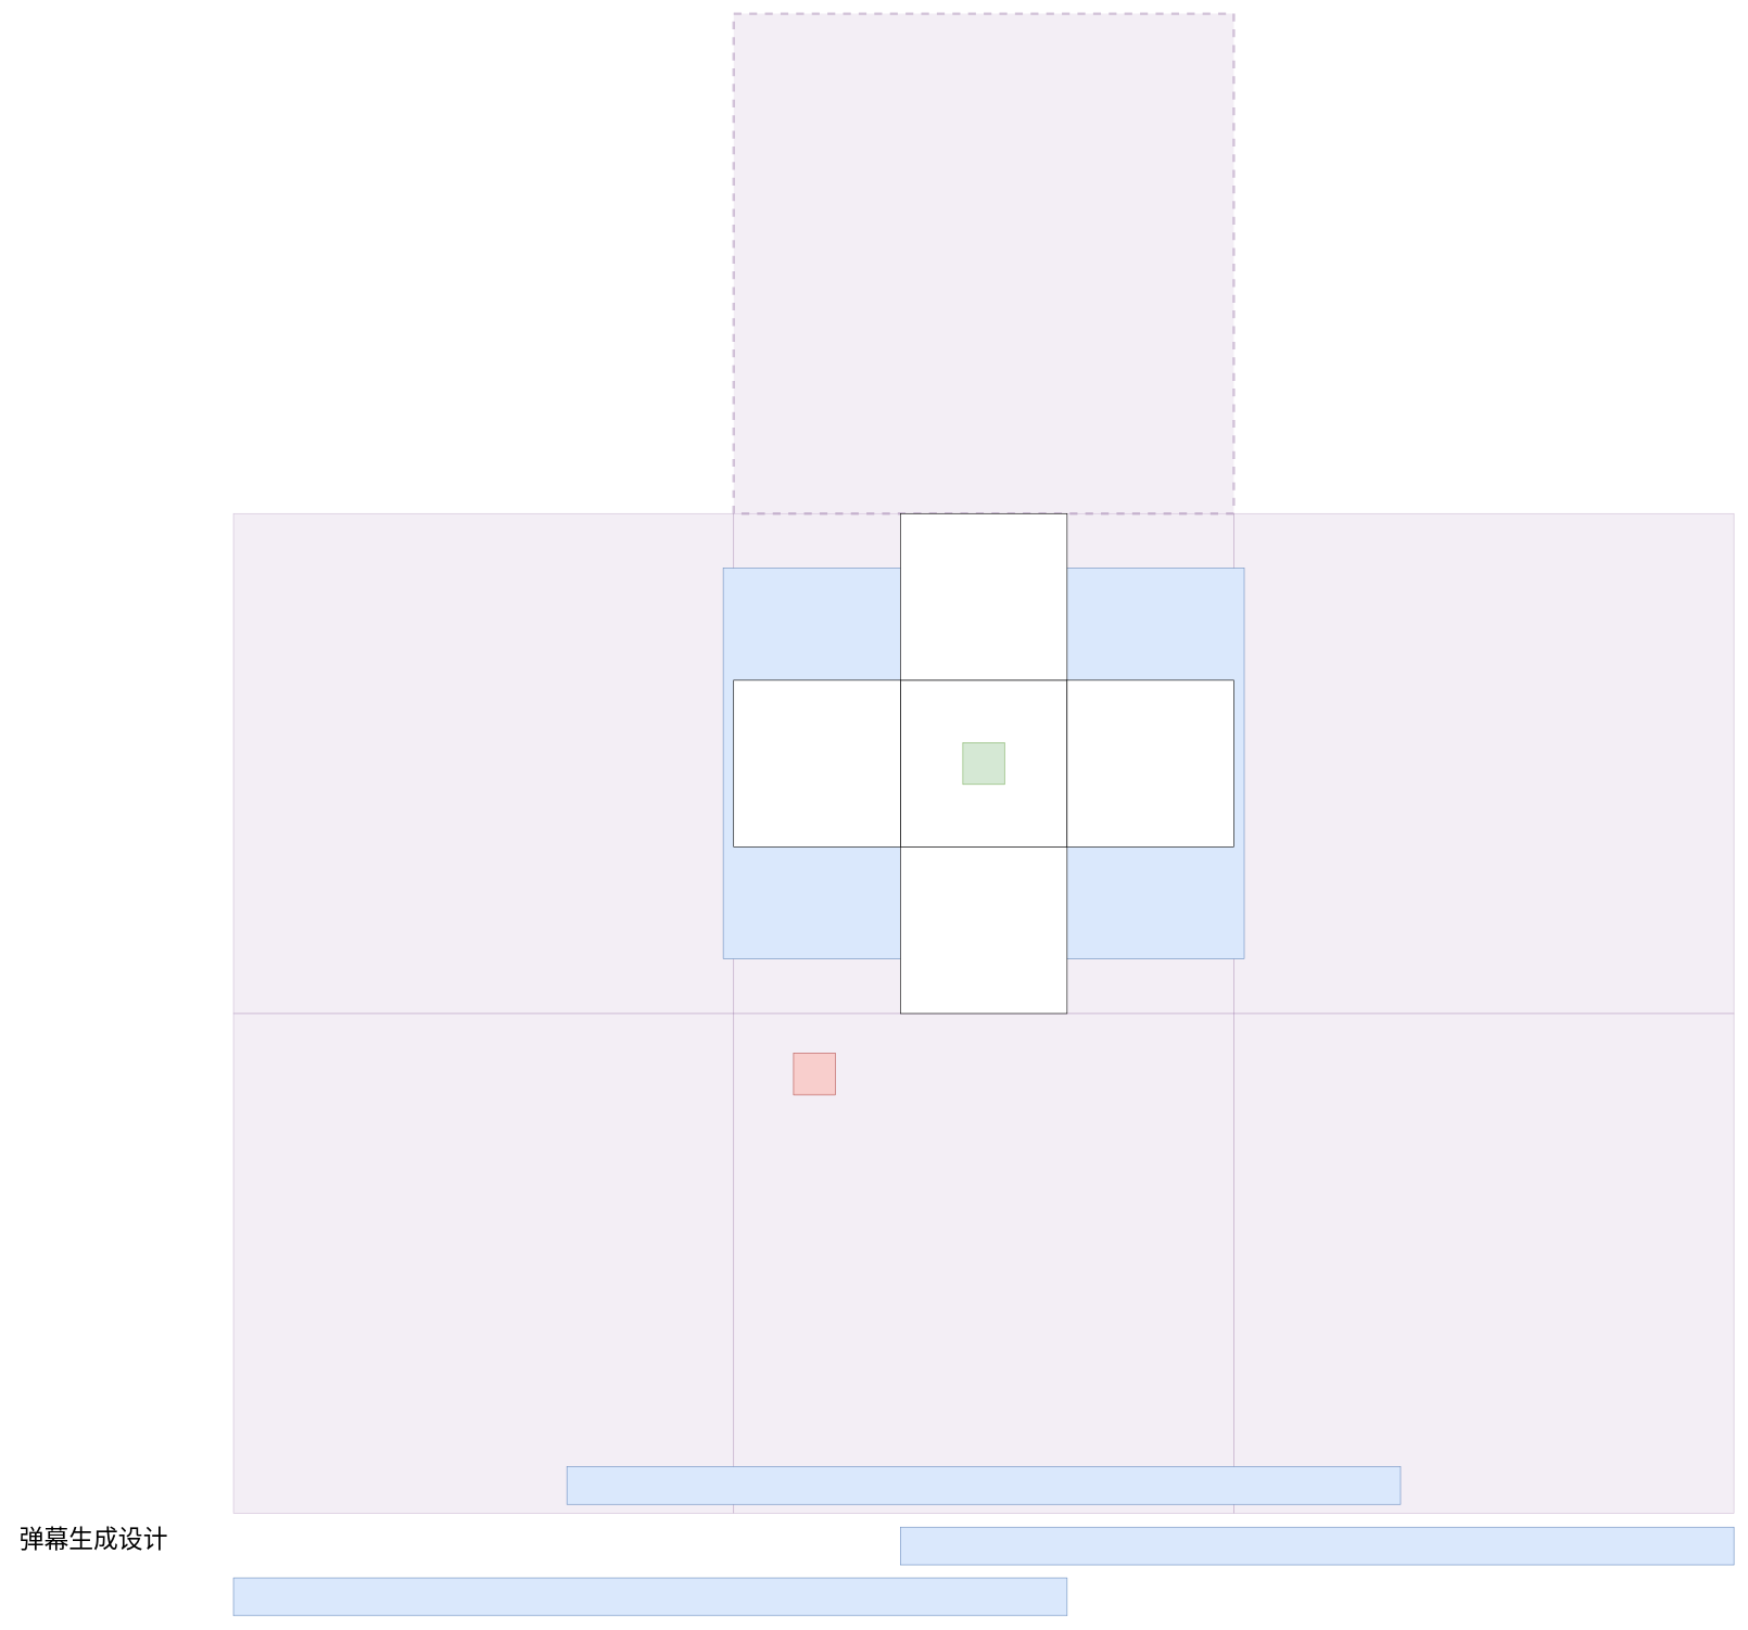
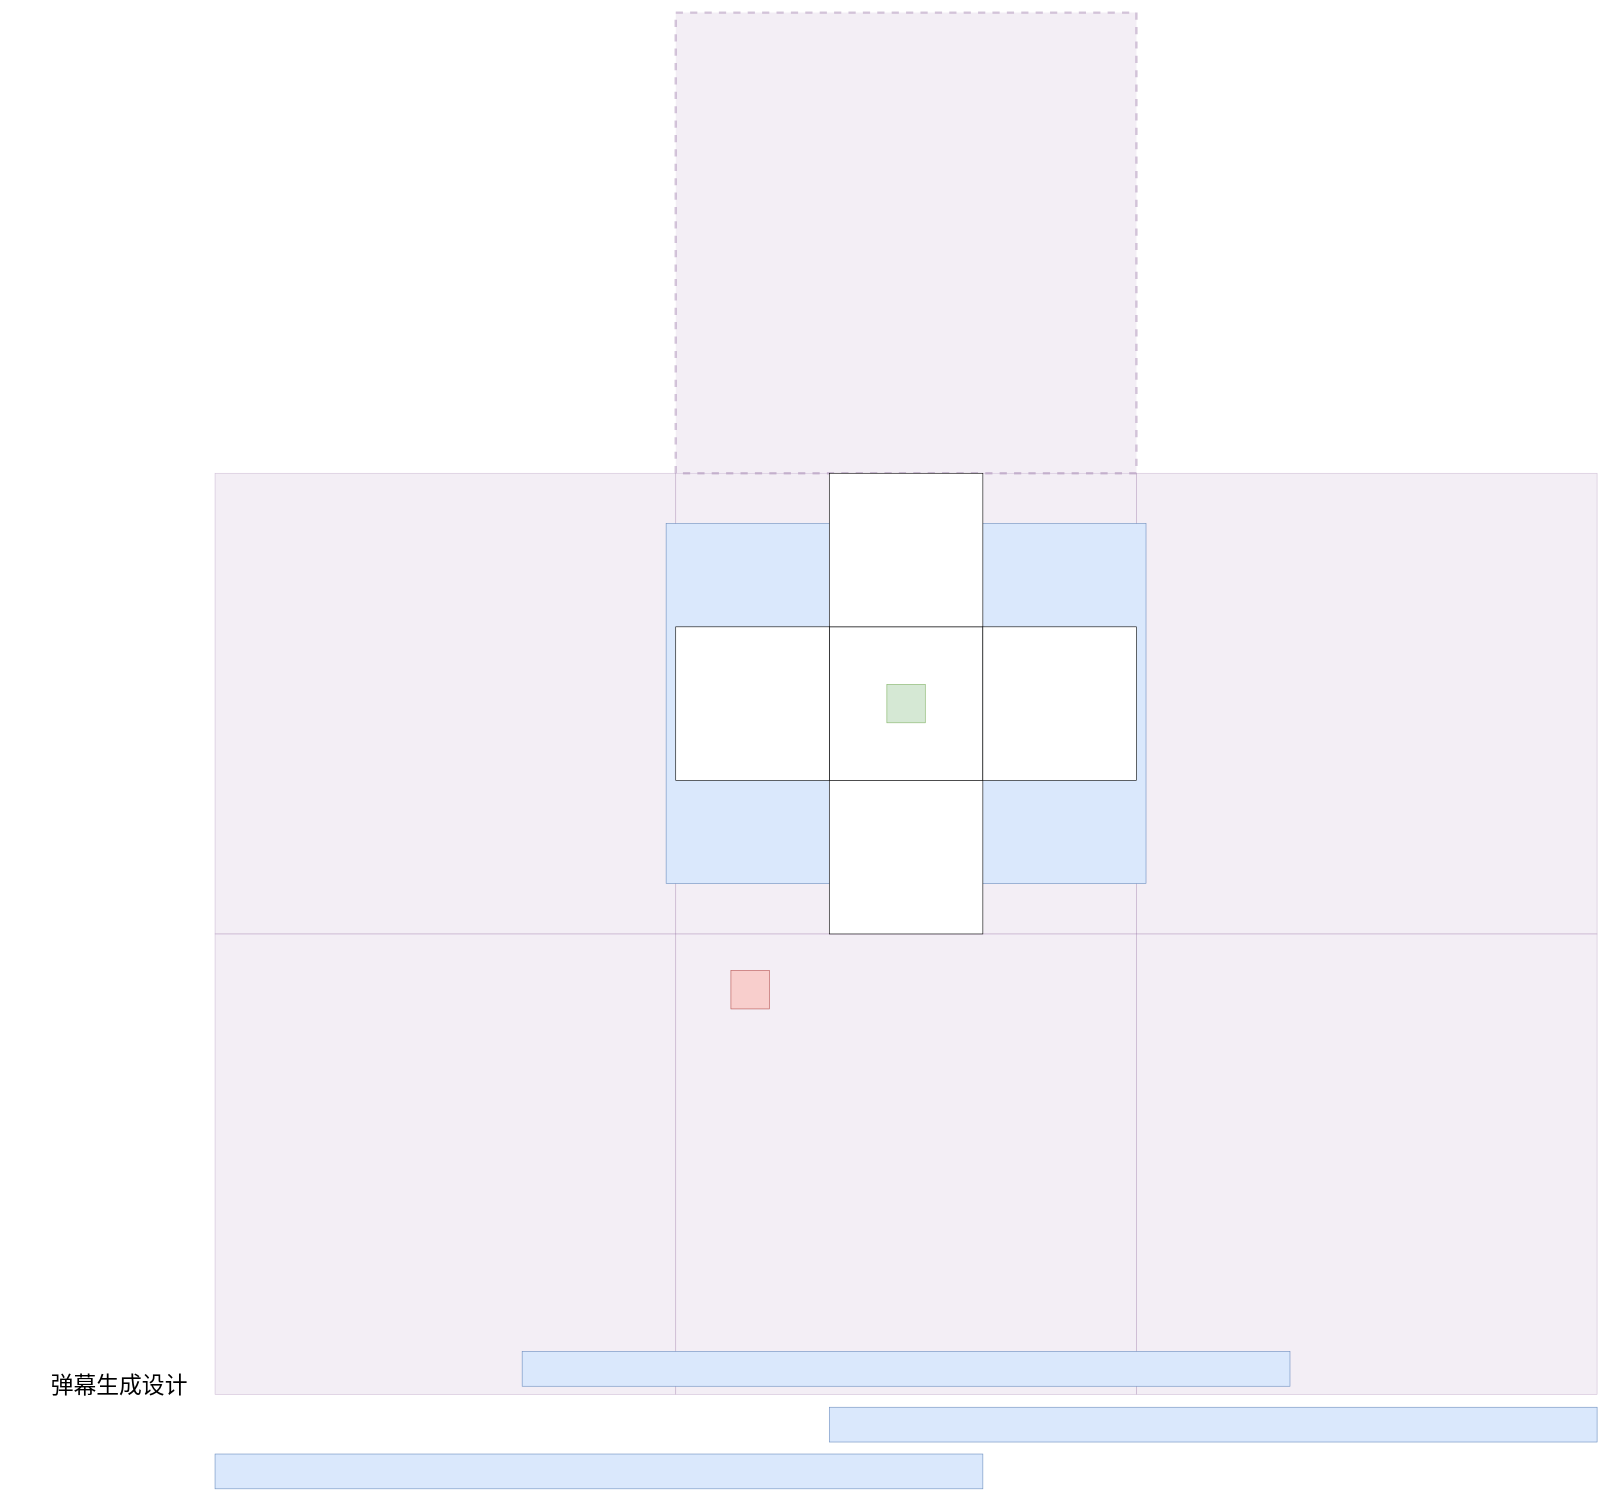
  <mxCell id="0" />
  <mxCell id="1" parent="0" />
  <mxCell id="2" value="" style="rounded=0;whiteSpace=wrap;html=1;opacity=40;fillColor=#e1d5e7;strokeColor=#9673a6;aspect=fixed;" parent="1" vertex="1"><mxGeometry x="1126" y="788" width="768" height="768" as="geometry" /></mxCell>
  <mxCell id="3" value="" style="rounded=0;whiteSpace=wrap;html=1;opacity=40;fillColor=#e1d5e7;strokeColor=#9673a6;aspect=fixed;" parent="1" vertex="1"><mxGeometry x="358" y="788" width="768" height="768" as="geometry" /></mxCell>
  <mxCell id="4" value="" style="rounded=0;whiteSpace=wrap;html=1;opacity=40;fillColor=#e1d5e7;strokeColor=#9673a6;aspect=fixed;" parent="1" vertex="1"><mxGeometry x="1894" y="788" width="768" height="768" as="geometry" /></mxCell>
  <mxCell id="5" value="" style="rounded=0;whiteSpace=wrap;html=1;opacity=40;fillColor=#e1d5e7;strokeColor=#9673a6;aspect=fixed;" parent="1" vertex="1"><mxGeometry x="1126" y="1556" width="768" height="768" as="geometry" /></mxCell>
  <mxCell id="6" value="" style="rounded=0;whiteSpace=wrap;html=1;opacity=40;fillColor=#e1d5e7;strokeColor=#9673a6;aspect=fixed;" parent="1" vertex="1"><mxGeometry x="1894" y="1556" width="768" height="768" as="geometry" /></mxCell>
  <mxCell id="7" value="" style="rounded=0;whiteSpace=wrap;html=1;opacity=40;fillColor=#e1d5e7;strokeColor=#9673a6;aspect=fixed;" parent="1" vertex="1"><mxGeometry x="358" y="1556" width="768" height="768" as="geometry" /></mxCell>
  <mxCell id="8" value="" style="rounded=0;whiteSpace=wrap;html=1;opacity=40;fillColor=#e1d5e7;strokeColor=#9673a6;aspect=fixed;glass=0;dashed=1;strokeWidth=4;" parent="1" vertex="1"><mxGeometry x="1126" y="20" width="768" height="768" as="geometry" /></mxCell>
  <mxCell id="9" value="" style="rounded=0;whiteSpace=wrap;html=1;fillColor=#dae8fc;strokeColor=#6c8ebf;" parent="1" vertex="1"><mxGeometry width="800" height="600" as="geometry" x="1110" y="872" /></mxCell>
  <mxCell id="10" value="" style="rounded=0;whiteSpace=wrap;html=1;" parent="1" vertex="1"><mxGeometry x="1382" y="1044" width="256" height="256" as="geometry" /></mxCell>
  <mxCell id="11" value="" style="rounded=0;whiteSpace=wrap;html=1;" parent="1" vertex="1"><mxGeometry x="1382" y="1300" width="256" height="256" as="geometry" /></mxCell>
  <mxCell id="12" value="" style="rounded=0;whiteSpace=wrap;html=1;fillColor=#d5e8d4;strokeColor=#82b366;" parent="1" vertex="1"><mxGeometry x="1478" y="1140" width="64" height="64" as="geometry" /></mxCell>
  <mxCell id="13" value="" style="rounded=0;whiteSpace=wrap;html=1;" parent="1" vertex="1"><mxGeometry x="1382" y="788" width="256" height="256" as="geometry" /></mxCell>
  <mxCell id="14" value="" style="rounded=0;whiteSpace=wrap;html=1;" parent="1" vertex="1"><mxGeometry x="1126" y="1044" width="256" height="256" as="geometry" /></mxCell>
  <mxCell id="15" value="" style="rounded=0;whiteSpace=wrap;html=1;" parent="1" vertex="1"><mxGeometry x="1638" y="1044" width="256" height="256" as="geometry" /></mxCell>
  <mxCell id="16" value="" style="rounded=0;whiteSpace=wrap;html=1;aspect=fixed;fillColor=#f8cecc;strokeColor=#b85450;" parent="1" vertex="1"><mxGeometry x="1218" y="1617" width="64" height="64" as="geometry" /></mxCell>
  <mxCell id="17" value="" style="rounded=0;whiteSpace=wrap;html=1;fillColor=#dae8fc;strokeColor=#6c8ebf;" parent="1" vertex="1"><mxGeometry x="870" y="2252" width="1280" height="58" as="geometry" /></mxCell>
  <mxCell id="18" value="" style="rounded=0;whiteSpace=wrap;html=1;fillColor=#dae8fc;strokeColor=#6c8ebf;" parent="1" vertex="1"><mxGeometry x="1382" y="2345" width="1280" height="58" as="geometry" /></mxCell>
  <mxCell id="19" value="" style="rounded=0;whiteSpace=wrap;html=1;fillColor=#dae8fc;strokeColor=#6c8ebf;" parent="1" vertex="1"><mxGeometry x="358" y="2423" width="1280" height="58" as="geometry" /></mxCell>
- <mxCell id="20" value="&lt;font style=&quot;font-size: 38px;&quot;&gt;弹幕生成设计&lt;/font&gt;" style="text;html=1;align=center;verticalAlign=middle;resizable=0;points=[];autosize=1;strokeColor=none;fillColor=none;" parent="1" vertex="1"><mxGeometry x="20" y="2334" width="246" height="58" as="geometry" /></mxCell>
+ <mxCell id="20" value="&lt;font style=&quot;font-size: 38px;&quot;&gt;弹幕生成设计&lt;/font&gt;" style="text;html=1;align=center;verticalAlign=middle;resizable=0;points=[];autosize=1;strokeColor=none;fillColor=none;" parent="1" vertex="1"><mxGeometry x="75" y="2279" width="246" height="58" as="geometry" /></mxCell>
